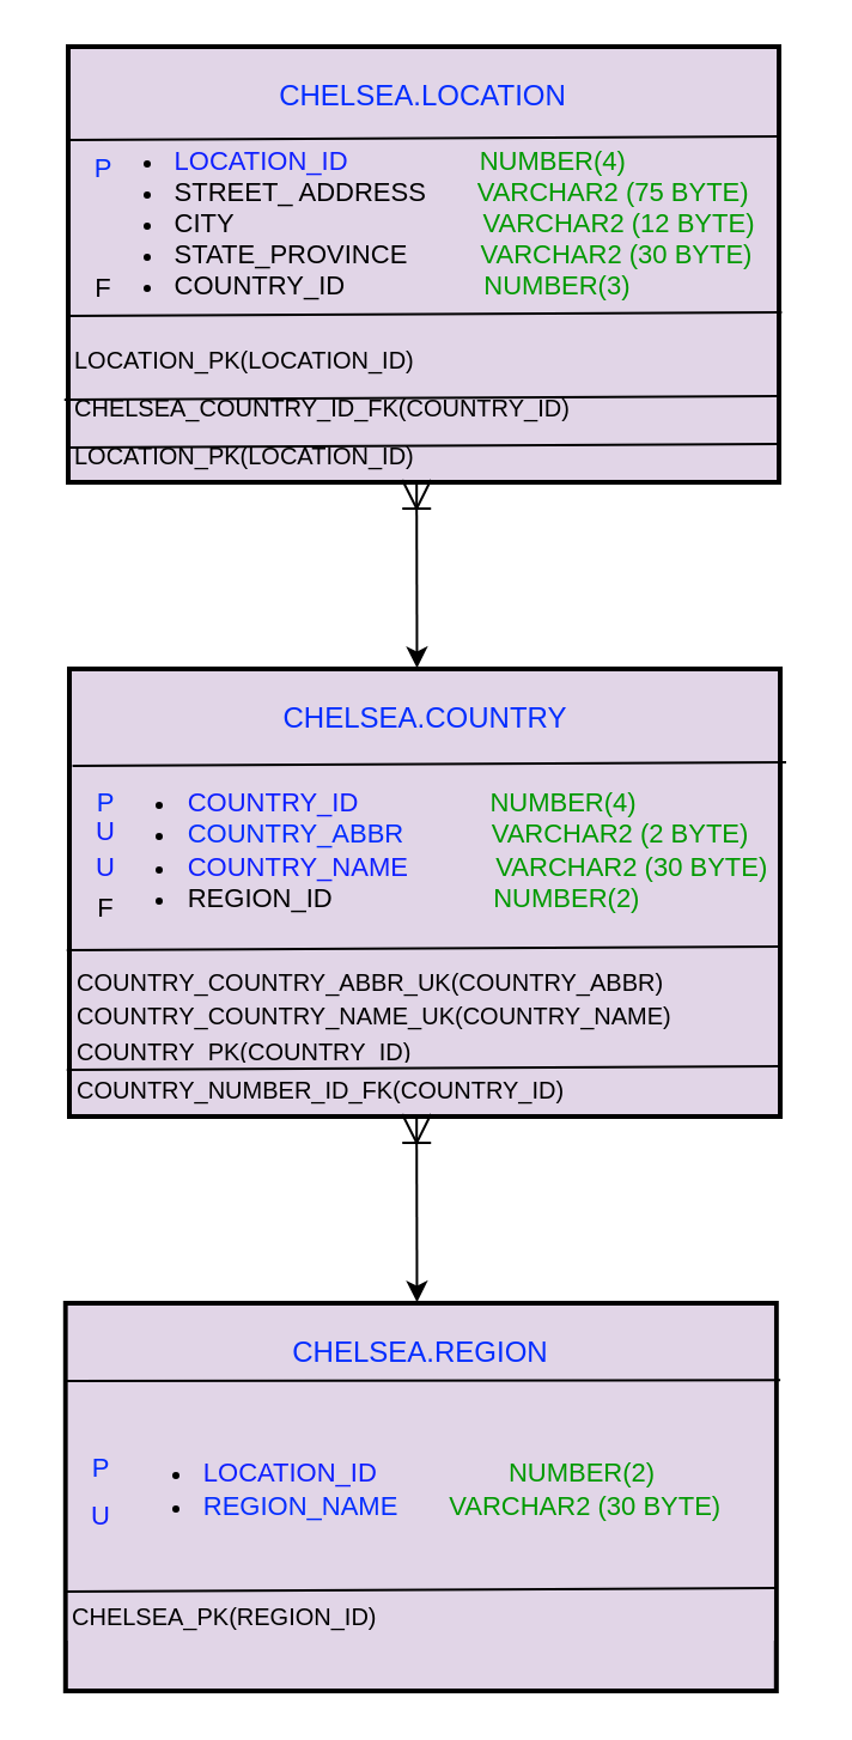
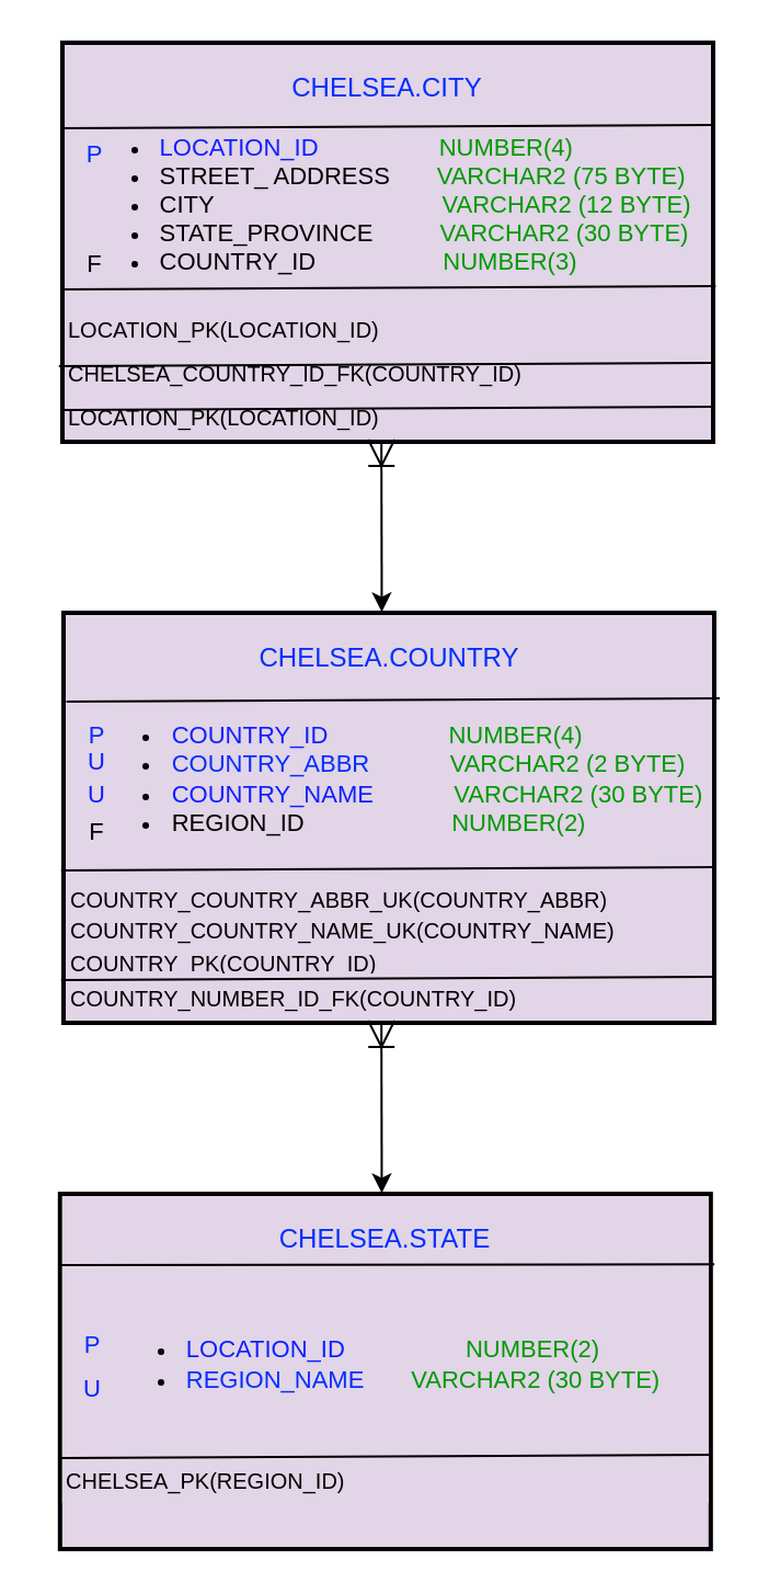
  <mxCell id="0" />
  <mxCell id="1" parent="0" />
  <mxCell id="2" value="" style="shape=table;html=1;whiteSpace=wrap;startSize=0;container=1;collapsible=0;childLayout=tableLayout;fillColor=#e1d5e7;strokeWidth=4;" vertex="1" parent="1"><mxGeometry x="28" y="20" width="295" height="180.0" as="geometry" /></mxCell>
  <mxCell id="3" value="" style="shape=partialRectangle;html=1;whiteSpace=wrap;collapsible=0;dropTarget=0;pointerEvents=0;fillColor=#e1d5e7;top=0;left=0;bottom=0;right=0;points=[[0,0.5],[1,0.5]];portConstraint=eastwest;strokeWidth=4;" vertex="1" parent="2"><mxGeometry width="295" height="40" as="geometry" /></mxCell>
- <mxCell id="4" value="&lt;font color=&quot;#032dff&quot;&gt;CHELSEA.LOCATION&lt;/font&gt;" style="shape=partialRectangle;html=1;whiteSpace=wrap;connectable=0;overflow=hidden;fillColor=#e1d5e7;top=0;left=0;bottom=0;right=0;strokeWidth=2;" vertex="1" parent="3"><mxGeometry width="295" height="40" as="geometry" /></mxCell>
+ <mxCell id="4" value="&lt;font color=&quot;#032dff&quot;&gt;CHELSEA.CITY&lt;/font&gt;" style="shape=partialRectangle;html=1;whiteSpace=wrap;connectable=0;overflow=hidden;fillColor=#e1d5e7;top=0;left=0;bottom=0;right=0;strokeWidth=2;" vertex="1" parent="3"><mxGeometry width="295" height="40" as="geometry" /></mxCell>
  <mxCell id="5" value="" style="shape=partialRectangle;html=1;whiteSpace=wrap;collapsible=0;dropTarget=0;pointerEvents=0;fillColor=#e1d5e7;top=0;left=0;bottom=0;right=0;points=[[0,0.5],[1,0.5]];portConstraint=eastwest;strokeWidth=4;" vertex="1" parent="2"><mxGeometry y="40" width="295" height="80" as="geometry" /></mxCell>
  <mxCell id="6" value="" style="shape=partialRectangle;html=1;whiteSpace=wrap;connectable=0;overflow=hidden;fillColor=#e1d5e7;top=0;left=0;bottom=0;right=0;strokeWidth=7;perimeterSpacing=0;" vertex="1" parent="5"><mxGeometry width="295" height="80" as="geometry" /></mxCell>
  <mxCell id="7" value="" style="shape=partialRectangle;html=1;whiteSpace=wrap;collapsible=0;dropTarget=0;pointerEvents=0;fillColor=#e1d5e7;top=0;left=0;bottom=0;right=0;points=[[0,0.5],[1,0.5]];portConstraint=eastwest;strokeWidth=4;" vertex="1" parent="2"><mxGeometry y="120" width="295" height="20" as="geometry" /></mxCell>
  <mxCell id="8" value="&lt;font style=&quot;font-size: 10px&quot;&gt;LOCATION_PK(LOCATION_ID)&lt;/font&gt;" style="shape=partialRectangle;html=1;whiteSpace=wrap;connectable=0;overflow=hidden;fillColor=#e1d5e7;top=0;left=0;bottom=0;right=0;strokeWidth=4;align=left;" vertex="1" parent="7"><mxGeometry width="295" height="20" as="geometry" /></mxCell>
  <mxCell id="9" value="" style="shape=partialRectangle;html=1;whiteSpace=wrap;collapsible=0;dropTarget=0;pointerEvents=0;fillColor=#e1d5e7;top=0;left=0;bottom=0;right=0;points=[[0,0.5],[1,0.5]];portConstraint=eastwest;strokeWidth=4;" vertex="1" parent="2"><mxGeometry y="140" width="295" height="20" as="geometry" /></mxCell>
  <mxCell id="10" value="&lt;span&gt;&lt;font style=&quot;font-size: 10px&quot;&gt;CHELSEA_COUNTRY_ID_FK(COUNTRY_ID)&lt;/font&gt;&lt;/span&gt;" style="shape=partialRectangle;html=1;whiteSpace=wrap;connectable=0;overflow=hidden;fillColor=#e1d5e7;top=0;left=0;bottom=0;right=0;strokeWidth=4;align=left;" vertex="1" parent="9"><mxGeometry width="295" height="20" as="geometry" /></mxCell>
  <mxCell id="11" value="" style="shape=partialRectangle;html=1;whiteSpace=wrap;collapsible=0;dropTarget=0;pointerEvents=0;fillColor=#e1d5e7;top=0;left=0;bottom=0;right=0;points=[[0,0.5],[1,0.5]];portConstraint=eastwest;strokeWidth=4;" vertex="1" parent="2"><mxGeometry y="160" width="295" height="20" as="geometry" /></mxCell>
  <mxCell id="12" value="&lt;span&gt;&lt;font style=&quot;font-size: 10px&quot;&gt;LOCATION_PK(LOCATION_ID)&lt;/font&gt;&lt;/span&gt;" style="shape=partialRectangle;html=1;whiteSpace=wrap;connectable=0;overflow=hidden;fillColor=#e1d5e7;top=0;left=0;bottom=0;right=0;strokeWidth=4;align=left;" vertex="1" parent="11"><mxGeometry width="295" height="20" as="geometry" /></mxCell>
  <mxCell id="13" value="&lt;font color=&quot;#032dff&quot;&gt;P&lt;/font&gt;" style="text;html=1;fillColor=none;align=center;verticalAlign=middle;whiteSpace=wrap;rounded=0;labelBackgroundColor=none;fontSize=11;fontColor=none;strokeWidth=1;strokeColor=#000000;opacity=0;" vertex="1" parent="1"><mxGeometry x="22" y="60" width="40" height="20" as="geometry" /></mxCell>
  <mxCell id="14" value="&lt;ul&gt;&lt;li style=&quot;text-align: left&quot;&gt;&lt;font color=&quot;#0f1fff&quot;&gt;LOCATION_ID&amp;nbsp; &amp;nbsp; &amp;nbsp; &amp;nbsp; &amp;nbsp; &amp;nbsp; &amp;nbsp; &amp;nbsp; &amp;nbsp; &lt;/font&gt;&lt;font color=&quot;#009900&quot;&gt;NUMBER(4)&lt;/font&gt;&lt;/li&gt;&lt;li style=&quot;text-align: left&quot;&gt;STREET_ ADDRESS&amp;nbsp; &amp;nbsp; &amp;nbsp; &amp;nbsp;&lt;font color=&quot;#009900&quot;&gt;VARCHAR2 (75 BYTE)&lt;/font&gt;&lt;/li&gt;&lt;li style=&quot;text-align: left&quot;&gt;CITY&amp;nbsp; &amp;nbsp; &amp;nbsp; &amp;nbsp; &amp;nbsp; &amp;nbsp; &amp;nbsp; &amp;nbsp; &amp;nbsp; &amp;nbsp; &amp;nbsp; &amp;nbsp; &amp;nbsp; &amp;nbsp; &amp;nbsp; &amp;nbsp; &amp;nbsp; &lt;font color=&quot;#009900&quot;&gt;VARCHAR2 (12 BYTE)&lt;/font&gt;&lt;/li&gt;&lt;li style=&quot;text-align: left&quot;&gt;STATE_PROVINCE&amp;nbsp; &amp;nbsp; &amp;nbsp; &amp;nbsp; &amp;nbsp; &lt;font color=&quot;#009900&quot;&gt;VARCHAR2 (30 BYTE)&lt;/font&gt;&lt;/li&gt;&lt;li style=&quot;text-align: left&quot;&gt;COUNTRY_ID&amp;nbsp; &amp;nbsp; &amp;nbsp; &amp;nbsp; &amp;nbsp; &amp;nbsp; &amp;nbsp; &amp;nbsp; &amp;nbsp; &amp;nbsp;&lt;font color=&quot;#009900&quot;&gt;NUMBER(3)&lt;/font&gt;&lt;/li&gt;&lt;/ul&gt;" style="text;html=1;fillColor=none;align=center;verticalAlign=middle;whiteSpace=wrap;rounded=0;labelBackgroundColor=none;fontSize=11;fontColor=none;strokeWidth=1;strokeColor=#000000;opacity=0;" vertex="1" parent="1"><mxGeometry x="28" y="58" width="290" height="70" as="geometry" /></mxCell>
  <mxCell id="15" value="F" style="text;html=1;strokeColor=none;fillColor=none;align=center;verticalAlign=middle;whiteSpace=wrap;rounded=0;labelBackgroundColor=none;fontSize=11;fontColor=none;opacity=0;" vertex="1" parent="1"><mxGeometry x="22" y="110" width="40" height="20" as="geometry" /></mxCell>
  <mxCell id="16" value="" style="shape=table;html=1;whiteSpace=wrap;startSize=0;container=1;collapsible=0;childLayout=tableLayout;fillColor=#e1d5e7;strokeWidth=4;" vertex="1" parent="1"><mxGeometry x="28.5" y="280" width="295" height="185.0" as="geometry" /></mxCell>
  <mxCell id="17" value="" style="shape=partialRectangle;html=1;whiteSpace=wrap;collapsible=0;dropTarget=0;pointerEvents=0;fillColor=#e1d5e7;top=0;left=0;bottom=0;right=0;points=[[0,0.5],[1,0.5]];portConstraint=eastwest;strokeWidth=4;" vertex="1" parent="16"><mxGeometry width="295" height="40" as="geometry" /></mxCell>
  <mxCell id="18" value="&lt;font color=&quot;#032dff&quot;&gt;CHELSEA.COUNTRY&lt;/font&gt;" style="shape=partialRectangle;html=1;whiteSpace=wrap;connectable=0;overflow=hidden;fillColor=#e1d5e7;top=0;left=0;bottom=0;right=0;strokeWidth=60;perimeterSpacing=65;strokeOpacity=100;" vertex="1" parent="17"><mxGeometry width="295" height="40" as="geometry" /></mxCell>
  <mxCell id="19" value="" style="shape=partialRectangle;html=1;whiteSpace=wrap;collapsible=0;dropTarget=0;pointerEvents=0;fillColor=#e1d5e7;top=0;left=0;bottom=0;right=0;points=[[0,0.5],[1,0.5]];portConstraint=eastwest;strokeWidth=4;" vertex="1" parent="16"><mxGeometry y="40" width="295" height="80" as="geometry" /></mxCell>
  <mxCell id="20" value="" style="shape=partialRectangle;html=1;whiteSpace=wrap;connectable=0;overflow=hidden;fillColor=#e1d5e7;top=0;left=0;bottom=0;right=0;strokeWidth=7;perimeterSpacing=0;" vertex="1" parent="19"><mxGeometry width="295" height="80" as="geometry" /></mxCell>
  <mxCell id="21" value="" style="shape=partialRectangle;html=1;whiteSpace=wrap;collapsible=0;dropTarget=0;pointerEvents=0;fillColor=#e1d5e7;top=0;left=0;bottom=0;right=0;points=[[0,0.5],[1,0.5]];portConstraint=eastwest;strokeWidth=4;" vertex="1" parent="16"><mxGeometry y="120" width="295" height="45" as="geometry" /></mxCell>
  <mxCell id="22" value="&lt;font style=&quot;font-size: 10px&quot;&gt;COUNTRY_COUNTRY_ABBR_UK(COUNTRY_ABBR)&lt;br&gt;COUNTRY_COUNTRY_NAME_UK(COUNTRY_NAME)&lt;br&gt;COUNTRY_PK(COUNTRY_ID)&lt;br&gt;&lt;/font&gt;" style="shape=partialRectangle;html=1;whiteSpace=wrap;connectable=0;overflow=hidden;fillColor=#e1d5e7;top=0;left=0;bottom=0;right=0;strokeWidth=4;align=left;" vertex="1" parent="21"><mxGeometry width="295" height="45" as="geometry" /></mxCell>
  <mxCell id="23" value="" style="shape=partialRectangle;html=1;whiteSpace=wrap;collapsible=0;dropTarget=0;pointerEvents=0;fillColor=#e1d5e7;top=0;left=0;bottom=0;right=0;points=[[0,0.5],[1,0.5]];portConstraint=eastwest;strokeWidth=4;" vertex="1" parent="16"><mxGeometry y="165" width="295" height="20" as="geometry" /></mxCell>
  <mxCell id="24" value="&lt;span&gt;&lt;font style=&quot;font-size: 10px&quot;&gt;COUNTRY_NUMBER_ID_FK(COUNTRY_ID)&lt;/font&gt;&lt;/span&gt;" style="shape=partialRectangle;html=1;whiteSpace=wrap;connectable=0;overflow=hidden;fillColor=#e1d5e7;top=0;left=0;bottom=0;right=0;strokeWidth=4;align=left;" vertex="1" parent="23"><mxGeometry width="295" height="20" as="geometry" /></mxCell>
  <mxCell id="25" value="&lt;font color=&quot;#032dff&quot;&gt;P&lt;/font&gt;" style="text;html=1;fillColor=none;align=center;verticalAlign=middle;whiteSpace=wrap;rounded=0;labelBackgroundColor=none;fontSize=11;fontColor=none;strokeWidth=1;strokeColor=#000000;opacity=0;" vertex="1" parent="1"><mxGeometry x="22.5" y="325" width="40" height="20" as="geometry" /></mxCell>
  <mxCell id="26" value="&lt;ul&gt;&lt;li style=&quot;text-align: left&quot;&gt;&lt;font color=&quot;#0f1fff&quot;&gt;COUNTRY_ID&amp;nbsp; &amp;nbsp; &amp;nbsp; &amp;nbsp; &amp;nbsp; &amp;nbsp; &amp;nbsp; &amp;nbsp; &amp;nbsp; &lt;/font&gt;&lt;font color=&quot;#009900&quot;&gt;NUMBER(4)&lt;/font&gt;&lt;/li&gt;&lt;li style=&quot;text-align: left&quot;&gt;&lt;font color=&quot;#032dff&quot;&gt;COUNTRY_ABBR&lt;/font&gt;&amp;nbsp; &amp;nbsp; &amp;nbsp; &amp;nbsp; &amp;nbsp; &amp;nbsp;&amp;nbsp;&lt;font color=&quot;#009900&quot;&gt;VARCHAR2 (2 BYTE)&lt;/font&gt;&lt;/li&gt;&lt;li style=&quot;text-align: left&quot;&gt;&lt;font color=&quot;#0f1fff&quot;&gt;COUNTRY_NAME&lt;/font&gt;&amp;nbsp; &amp;nbsp; &amp;nbsp; &amp;nbsp; &amp;nbsp; &amp;nbsp; &lt;font color=&quot;#009900&quot;&gt;VARCHAR2 (30 BYTE)&lt;/font&gt;&lt;/li&gt;&lt;li style=&quot;text-align: left&quot;&gt;REGION_ID&amp;nbsp; &amp;nbsp; &amp;nbsp; &amp;nbsp; &amp;nbsp; &amp;nbsp; &amp;nbsp; &amp;nbsp; &amp;nbsp; &amp;nbsp; &amp;nbsp; &lt;font color=&quot;#009900&quot;&gt;NUMBER(2)&lt;/font&gt;&lt;/li&gt;&lt;/ul&gt;" style="text;html=1;fillColor=none;align=center;verticalAlign=middle;whiteSpace=wrap;rounded=0;labelBackgroundColor=none;fontSize=11;fontColor=none;strokeWidth=1;strokeColor=#000000;opacity=0;" vertex="1" parent="1"><mxGeometry x="28.5" y="320" width="298.5" height="70" as="geometry" /></mxCell>
  <mxCell id="27" value="F" style="text;html=1;strokeColor=none;fillColor=none;align=center;verticalAlign=middle;whiteSpace=wrap;rounded=0;labelBackgroundColor=none;fontSize=11;fontColor=none;opacity=0;" vertex="1" parent="1"><mxGeometry x="22.5" y="369" width="40" height="20" as="geometry" /></mxCell>
  <mxCell id="28" value="" style="shape=table;html=1;whiteSpace=wrap;startSize=0;container=1;collapsible=0;childLayout=tableLayout;fillColor=#e1d5e7;strokeWidth=4;" vertex="1" parent="1"><mxGeometry x="26.9" y="545" width="295" height="160.0" as="geometry" /></mxCell>
  <mxCell id="29" value="" style="shape=partialRectangle;html=1;whiteSpace=wrap;collapsible=0;dropTarget=0;pointerEvents=0;fillColor=#e1d5e7;top=0;left=0;bottom=0;right=0;points=[[0,0.5],[1,0.5]];portConstraint=eastwest;strokeWidth=4;" vertex="1" parent="28"><mxGeometry width="295" height="40" as="geometry" /></mxCell>
- <mxCell id="30" value="&lt;font color=&quot;#032dff&quot;&gt;CHELSEA.REGION&lt;/font&gt;" style="shape=partialRectangle;html=1;whiteSpace=wrap;connectable=0;overflow=hidden;fillColor=#e1d5e7;top=0;left=0;bottom=0;right=0;strokeWidth=2;" vertex="1" parent="29"><mxGeometry width="295" height="40" as="geometry" /></mxCell>
+ <mxCell id="30" value="&lt;font color=&quot;#032dff&quot;&gt;CHELSEA.STATE&lt;/font&gt;" style="shape=partialRectangle;html=1;whiteSpace=wrap;connectable=0;overflow=hidden;fillColor=#e1d5e7;top=0;left=0;bottom=0;right=0;strokeWidth=2;" vertex="1" parent="29"><mxGeometry width="295" height="40" as="geometry" /></mxCell>
  <mxCell id="31" value="" style="shape=partialRectangle;html=1;whiteSpace=wrap;collapsible=0;dropTarget=0;pointerEvents=0;fillColor=#e1d5e7;top=0;left=0;bottom=0;right=0;points=[[0,0.5],[1,0.5]];portConstraint=eastwest;strokeWidth=4;" vertex="1" parent="28"><mxGeometry y="40" width="295" height="80" as="geometry" /></mxCell>
  <mxCell id="32" value="" style="shape=partialRectangle;html=1;whiteSpace=wrap;connectable=0;overflow=hidden;fillColor=#e1d5e7;top=0;left=0;bottom=0;right=0;strokeWidth=7;perimeterSpacing=0;" vertex="1" parent="31"><mxGeometry width="295" height="80" as="geometry" /></mxCell>
  <mxCell id="33" value="" style="shape=partialRectangle;html=1;whiteSpace=wrap;collapsible=0;dropTarget=0;pointerEvents=0;fillColor=#e1d5e7;top=0;left=0;bottom=0;right=0;points=[[0,0.5],[1,0.5]];portConstraint=eastwest;strokeWidth=4;" vertex="1" parent="28"><mxGeometry y="120" width="295" height="20" as="geometry" /></mxCell>
  <mxCell id="34" value="&lt;font style=&quot;font-size: 10px&quot;&gt;CHELSEA_PK(REGION_ID)&lt;/font&gt;" style="shape=partialRectangle;html=1;whiteSpace=wrap;connectable=0;overflow=hidden;fillColor=#e1d5e7;top=0;left=0;bottom=0;right=0;strokeWidth=4;align=left;" vertex="1" parent="33"><mxGeometry width="295" height="20" as="geometry" /></mxCell>
  <mxCell id="35" value="" style="shape=partialRectangle;html=1;whiteSpace=wrap;collapsible=0;dropTarget=0;pointerEvents=0;fillColor=#e1d5e7;top=0;left=0;bottom=0;right=0;points=[[0,0.5],[1,0.5]];portConstraint=eastwest;strokeWidth=4;" vertex="1" parent="28"><mxGeometry y="140" width="295" height="20" as="geometry" /></mxCell>
  <mxCell id="36" value="&lt;font color=&quot;#032dff&quot;&gt;P&lt;/font&gt;" style="text;html=1;fillColor=none;align=center;verticalAlign=middle;whiteSpace=wrap;rounded=0;labelBackgroundColor=none;fontSize=11;fontColor=none;strokeWidth=1;strokeColor=#000000;opacity=0;" vertex="1" parent="1"><mxGeometry x="20.9" y="603" width="40" height="20" as="geometry" /></mxCell>
  <mxCell id="37" value="&lt;ul&gt;&lt;li style=&quot;text-align: left&quot;&gt;&lt;font color=&quot;#0f1fff&quot;&gt;LOCATION_ID&amp;nbsp; &amp;nbsp; &amp;nbsp; &amp;nbsp; &amp;nbsp; &amp;nbsp; &amp;nbsp; &amp;nbsp; &amp;nbsp; &lt;/font&gt;&lt;font color=&quot;#009900&quot;&gt;NUMBER(2)&lt;/font&gt;&lt;/li&gt;&lt;li style=&quot;text-align: left&quot;&gt;&lt;font color=&quot;#032dff&quot;&gt;REGION_NAME&lt;/font&gt;&amp;nbsp; &amp;nbsp; &amp;nbsp; &amp;nbsp;&lt;font color=&quot;#009900&quot;&gt;VARCHAR2 (30 BYTE)&lt;/font&gt;&lt;/li&gt;&lt;/ul&gt;" style="text;html=1;fillColor=none;align=center;verticalAlign=middle;whiteSpace=wrap;rounded=0;labelBackgroundColor=none;fontSize=11;fontColor=none;strokeWidth=1;strokeColor=#000000;opacity=0;" vertex="1" parent="1"><mxGeometry x="26.9" y="587" width="290" height="70" as="geometry" /></mxCell>
  <mxCell id="38" value="&lt;font color=&quot;#0f1fff&quot;&gt;U&lt;/font&gt;" style="text;html=1;strokeColor=none;fillColor=none;align=center;verticalAlign=middle;whiteSpace=wrap;rounded=0;labelBackgroundColor=none;fontSize=11;fontColor=none;opacity=0;" vertex="1" parent="1"><mxGeometry x="20.9" y="623" width="40" height="20" as="geometry" /></mxCell>
  <mxCell id="39" value="&lt;font color=&quot;#0f1fff&quot;&gt;U&lt;/font&gt;" style="text;html=1;strokeColor=none;fillColor=none;align=center;verticalAlign=middle;whiteSpace=wrap;rounded=0;labelBackgroundColor=none;fontSize=11;fontColor=none;opacity=0;" vertex="1" parent="1"><mxGeometry x="22.5" y="337" width="40" height="20" as="geometry" /></mxCell>
  <mxCell id="40" value="&lt;font color=&quot;#0f1fff&quot;&gt;U&lt;/font&gt;" style="text;html=1;strokeColor=none;fillColor=none;align=center;verticalAlign=middle;whiteSpace=wrap;rounded=0;labelBackgroundColor=none;fontSize=11;fontColor=none;opacity=0;" vertex="1" parent="1"><mxGeometry x="22.5" y="352" width="40" height="20" as="geometry" /></mxCell>
  <mxCell id="41" value="" style="endArrow=none;html=1;fontSize=11;fontColor=none;exitX=0.001;exitY=0.988;exitDx=0;exitDy=0;exitPerimeter=0;" edge="1" parent="1" source="17"><mxGeometry width="50" height="50" relative="1" as="geometry"><mxPoint x="177" y="340" as="sourcePoint" /><mxPoint x="327" y="318" as="targetPoint" /></mxGeometry></mxCell>
  <mxCell id="42" value="" style="endArrow=none;html=1;fontSize=11;fontColor=none;exitX=0.001;exitY=0.988;exitDx=0;exitDy=0;exitPerimeter=0;" edge="1" parent="1"><mxGeometry width="50" height="50" relative="1" as="geometry"><mxPoint x="26.395" y="396.52" as="sourcePoint" /><mxPoint x="324.6" y="395" as="targetPoint" /></mxGeometry></mxCell>
  <mxCell id="43" value="" style="endArrow=none;html=1;fontSize=11;fontColor=none;exitX=0.001;exitY=0.988;exitDx=0;exitDy=0;exitPerimeter=0;" edge="1" parent="1"><mxGeometry width="50" height="50" relative="1" as="geometry"><mxPoint x="26.395" y="446.52" as="sourcePoint" /><mxPoint x="324.6" y="445" as="targetPoint" /></mxGeometry></mxCell>
  <mxCell id="44" value="" style="endArrow=none;html=1;fontSize=11;fontColor=none;exitX=0.001;exitY=0.988;exitDx=0;exitDy=0;exitPerimeter=0;" edge="1" parent="1"><mxGeometry width="50" height="50" relative="1" as="geometry"><mxPoint x="26.395" y="58" as="sourcePoint" /><mxPoint x="324.6" y="56.48" as="targetPoint" /></mxGeometry></mxCell>
  <mxCell id="45" value="" style="endArrow=none;html=1;fontSize=11;fontColor=none;exitX=0.001;exitY=0.988;exitDx=0;exitDy=0;exitPerimeter=0;" edge="1" parent="1"><mxGeometry width="50" height="50" relative="1" as="geometry"><mxPoint x="26.995" y="131.52" as="sourcePoint" /><mxPoint x="325.2" y="130" as="targetPoint" /></mxGeometry></mxCell>
  <mxCell id="46" value="" style="endArrow=none;html=1;fontSize=11;fontColor=none;exitX=0.001;exitY=0.988;exitDx=0;exitDy=0;exitPerimeter=0;" edge="1" parent="1"><mxGeometry width="50" height="50" relative="1" as="geometry"><mxPoint x="25.395" y="166.52" as="sourcePoint" /><mxPoint x="323.6" y="165" as="targetPoint" /></mxGeometry></mxCell>
  <mxCell id="47" value="" style="endArrow=none;html=1;fontSize=11;fontColor=none;exitX=0.001;exitY=0.988;exitDx=0;exitDy=0;exitPerimeter=0;" edge="1" parent="1"><mxGeometry width="50" height="50" relative="1" as="geometry"><mxPoint x="26.395" y="186.52" as="sourcePoint" /><mxPoint x="324.6" y="185" as="targetPoint" /></mxGeometry></mxCell>
  <mxCell id="48" value="" style="endArrow=none;html=1;fontSize=11;fontColor=none;exitX=0.001;exitY=0.988;exitDx=0;exitDy=0;exitPerimeter=0;entryX=1.009;entryY=0.779;entryDx=0;entryDy=0;entryPerimeter=0;" edge="1" parent="1" target="29"><mxGeometry width="50" height="50" relative="1" as="geometry"><mxPoint x="25.295" y="576.52" as="sourcePoint" /><mxPoint x="324" y="575" as="targetPoint" /></mxGeometry></mxCell>
  <mxCell id="49" value="" style="endArrow=none;html=1;fontSize=11;fontColor=none;exitX=0.001;exitY=0.988;exitDx=0;exitDy=0;exitPerimeter=0;" edge="1" parent="1"><mxGeometry width="50" height="50" relative="1" as="geometry"><mxPoint x="25.295" y="664.52" as="sourcePoint" /><mxPoint x="323.5" y="663" as="targetPoint" /></mxGeometry></mxCell>
  <mxCell id="50" value="" style="fontSize=12;html=1;endArrow=ERoneToMany;jumpStyle=none;startArrow=classic;startFill=1;exitX=0.489;exitY=-0.033;exitDx=0;exitDy=0;exitPerimeter=0;endSize=10;" edge="1" parent="1" source="17"><mxGeometry width="100" height="100" relative="1" as="geometry"><mxPoint x="173" y="275" as="sourcePoint" /><mxPoint x="172.58" y="200" as="targetPoint" /></mxGeometry></mxCell>
  <mxCell id="51" value="" style="fontSize=12;html=1;endArrow=ERoneToMany;jumpStyle=none;startArrow=classic;startFill=1;exitX=0.489;exitY=-0.033;exitDx=0;exitDy=0;exitPerimeter=0;strokeWidth=1;endSize=10;" edge="1" parent="1"><mxGeometry width="100" height="100" relative="1" as="geometry"><mxPoint x="172.755" y="543.68" as="sourcePoint" /><mxPoint x="172.58" y="465" as="targetPoint" /></mxGeometry></mxCell>
